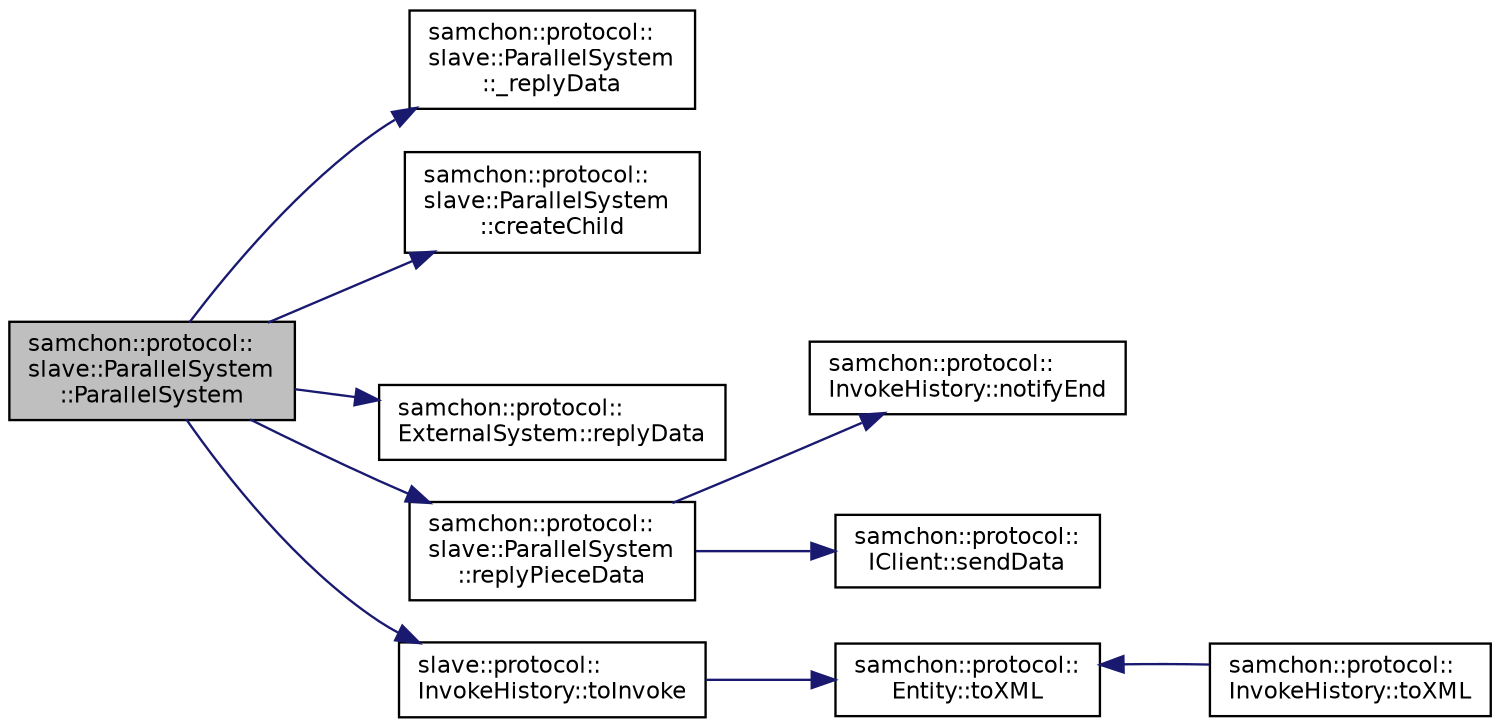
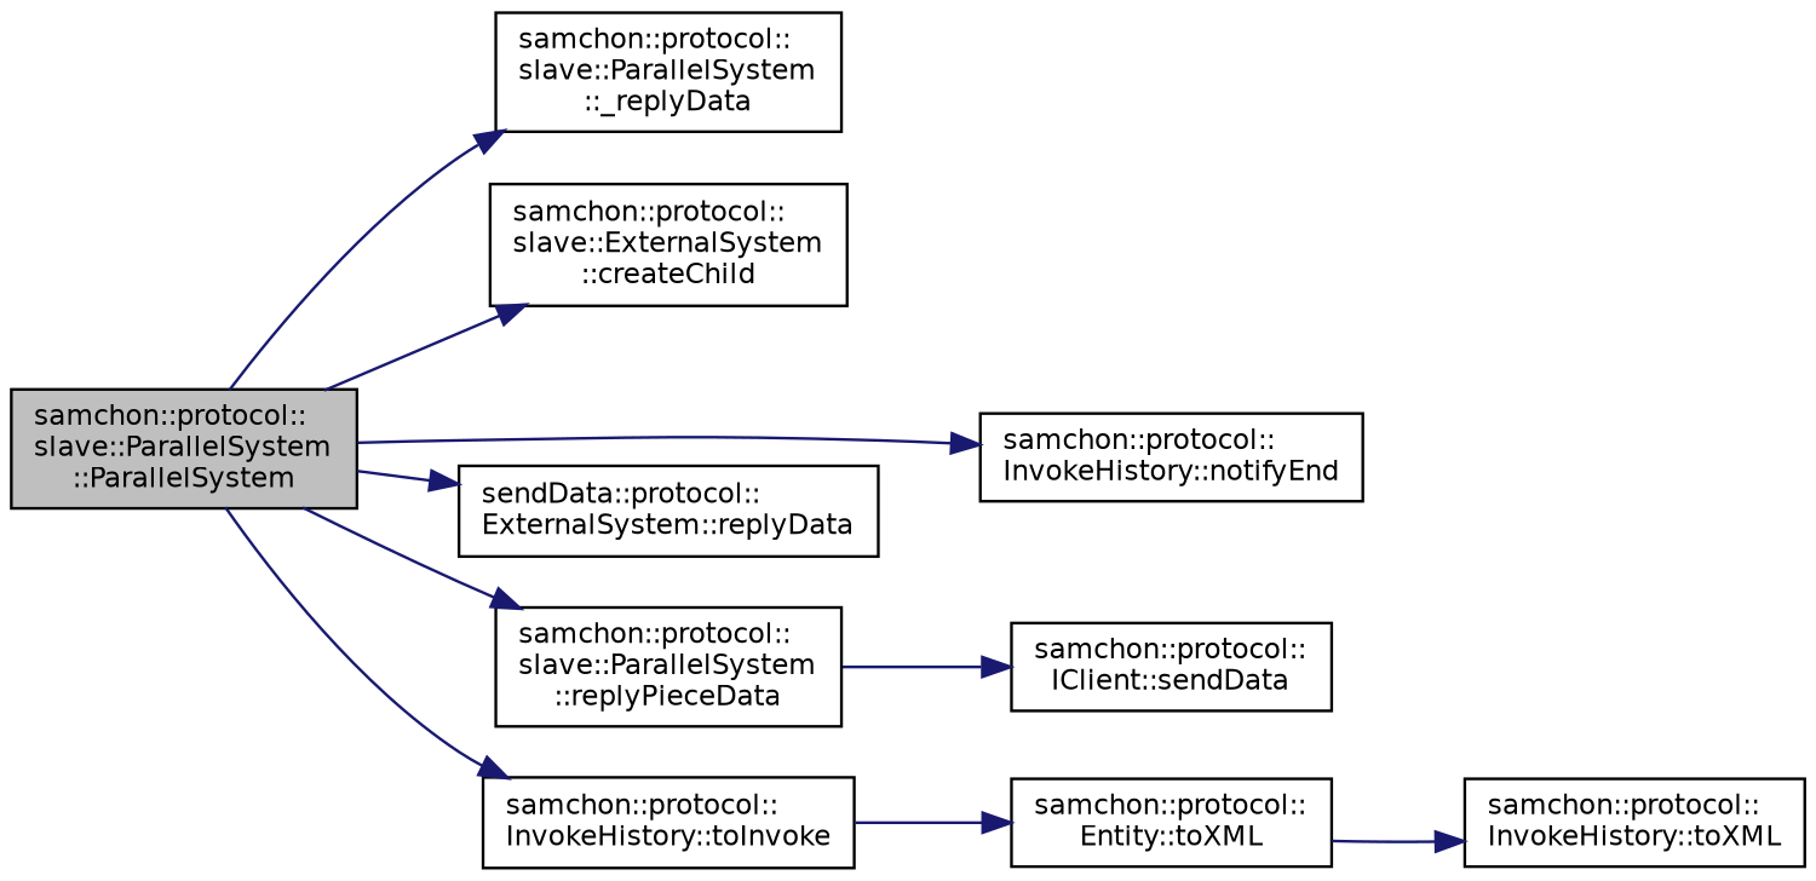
  digraph {
    rankdir=LR
    node [color=black fillcolor=white fontname=Helvetica fontsize=10 shape=record style=filled]
    edge [color=midnightblue fontname=Helvetica fontsize=10 labelfontname=Helvetica labelfontsize=10 style=solid]
    n1 [fillcolor=grey75 fontcolor=black height=0.2 label="samchon::protocol::\lslave::ParallelSystem\l::ParallelSystem" width=0.4]
    n2 [height=0.2 label="samchon::protocol::\lslave::ParallelSystem\l::_replyData" width=0.4]
-   n3 [height=0.2 label="samchon::protocol::\lslave::ParallelSystem\l::createChild" width=0.4]
+   n3 [height=0.2 label="samchon::protocol::\lslave::ExternalSystem\l::createChild" width=0.4]
    n4 [height=0.2 label="samchon::protocol::\lInvokeHistory::notifyEnd" width=0.4]
-   n5 [height=0.2 label="samchon::protocol::\lExternalSystem::replyData" width=0.4]
+   n5 [height=0.2 label="sendData::protocol::\lExternalSystem::replyData" width=0.4]
    n6 [height=0.2 label="samchon::protocol::\lslave::ParallelSystem\l::replyPieceData" width=0.4]
-   n7 [height=0.2 label="slave::protocol::\lInvokeHistory::toInvoke" width=0.4]
+   n7 [height=0.2 label="samchon::protocol::\lInvokeHistory::toInvoke" width=0.4]
    n8 [height=0.2 label="samchon::protocol::\lIClient::sendData" width=0.4]
    n9 [height=0.2 label="samchon::protocol::\lEntity::toXML" width=0.4]
    n10 [height=0.2 label="samchon::protocol::\lInvokeHistory::toXML" width=0.4]
    n1 -> n2
    n1 -> n3
-   n6 -> n4
+   n1 -> n4
    n1 -> n5
    n1 -> n6
    n1 -> n7
    n6 -> n8
    n7 -> n9
-   n10 -> n9
+   n9 -> n10
  }
